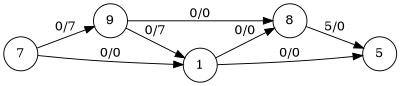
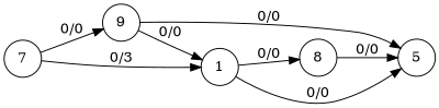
  digraph {
    rankdir=LR
    node [shape=circle]
    n1 [label=7]
    n2 [label=9]
    1
    n4 [label=8]
    5
-   n1 -> n2 [label="0/7"]
-   n1 -> 1 [label="0/0"]
-   n2 -> 1 [label="0/7"]
-   n2 -> n4 [label="0/0"]
+   n1 -> n2 [label="0/0"]
+   n1 -> 1 [label="0/3"]
+   n2 -> 1 [label="0/0"]
+   n2 -> 5 [label="0/0"]
    1 -> n4 [label="0/0"]
    1 -> 5 [label="0/0"]
-   n4 -> 5 [label="5/0"]
+   n4 -> 5 [label="0/0"]
  }
